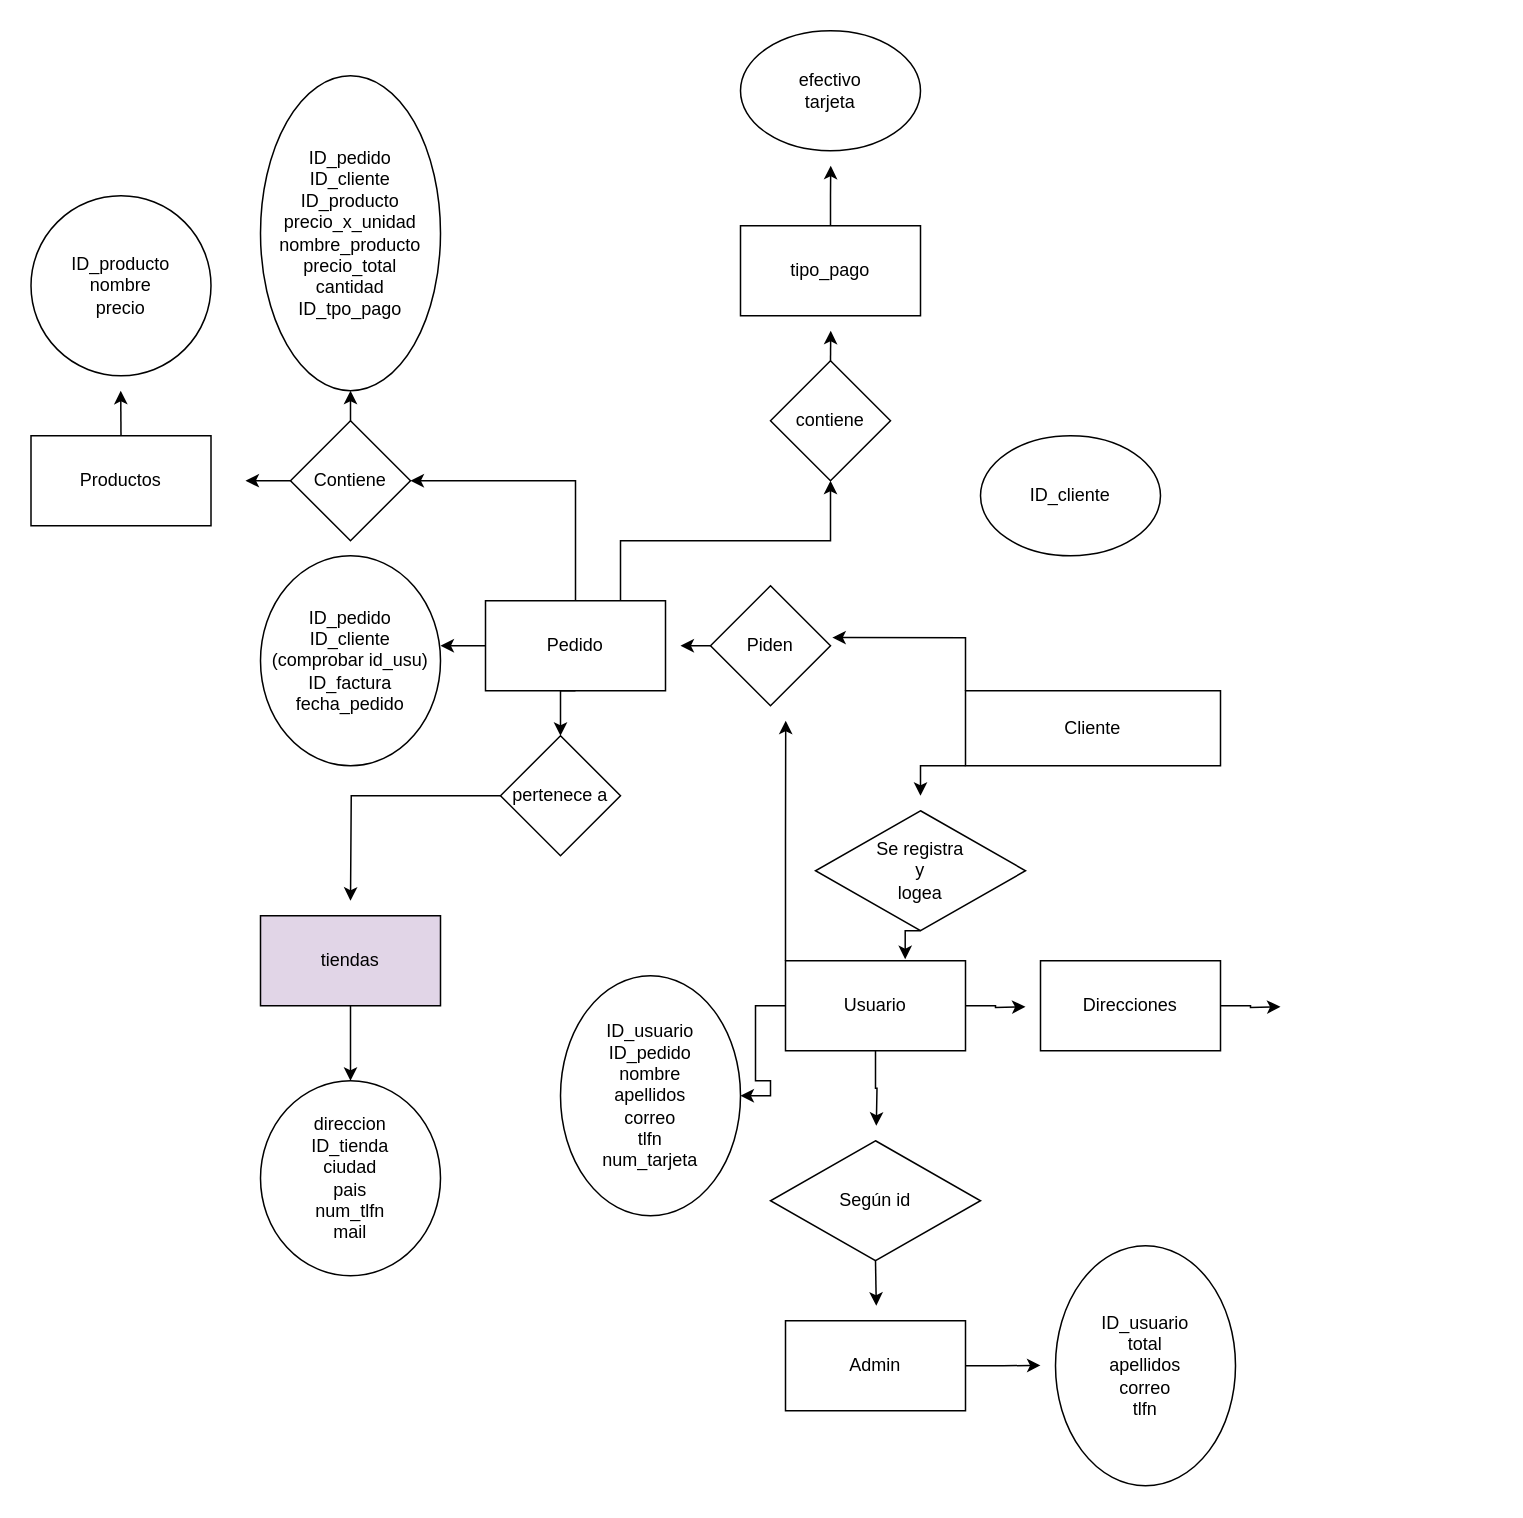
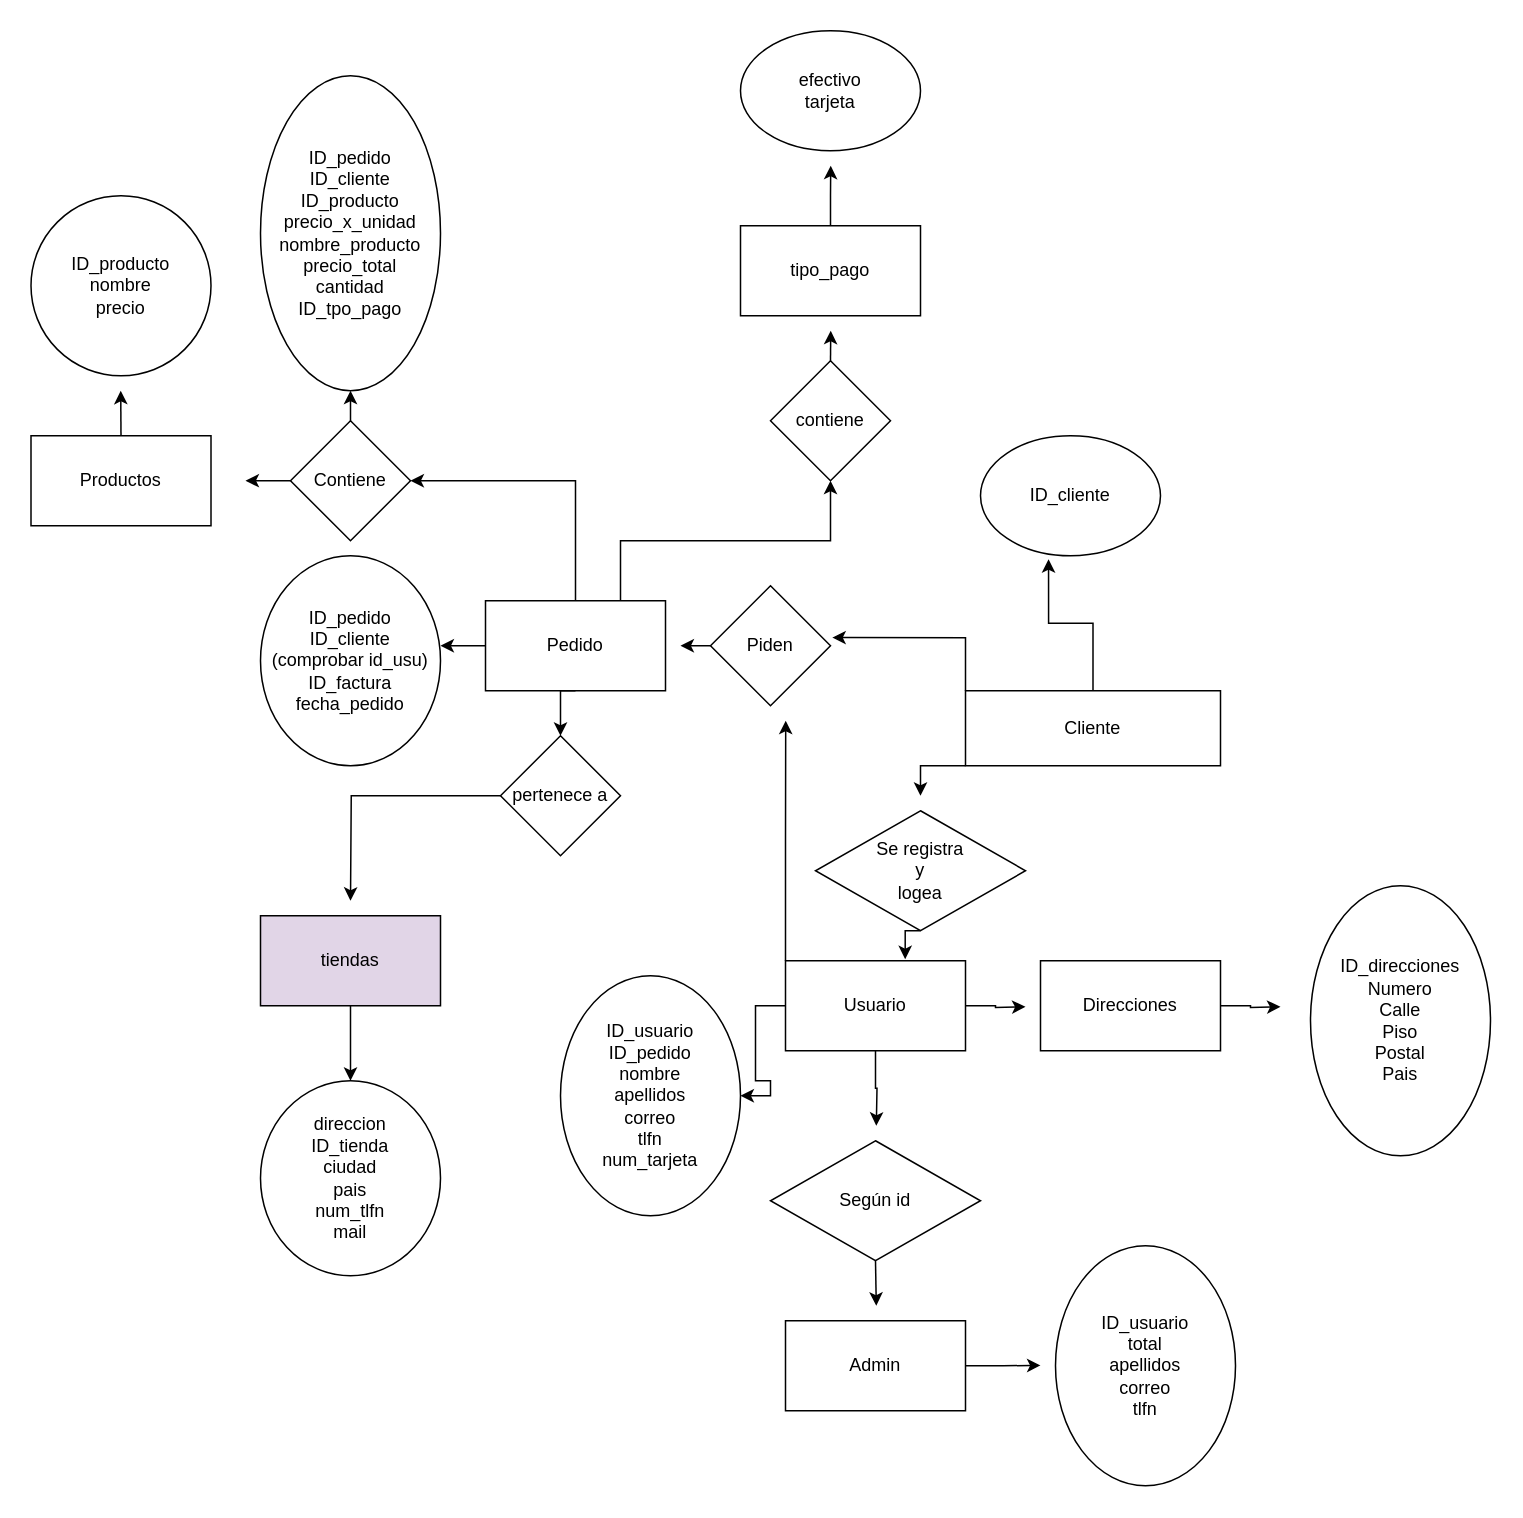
  <mxCell id="0" />
  <mxCell id="1" parent="0" />
  <mxCell id="2" style="edgeStyle=orthogonalEdgeStyle;rounded=0;orthogonalLoop=1;jettySize=auto;html=1;exitX=0;exitY=1;exitDx=0;exitDy=0;" parent="1" source="5" edge="1"><mxGeometry relative="1" as="geometry"><mxPoint x="613" y="530" as="targetPoint" /></mxGeometry></mxCell>
  <mxCell id="3" style="edgeStyle=orthogonalEdgeStyle;rounded=0;orthogonalLoop=1;jettySize=auto;html=1;exitX=0;exitY=0;exitDx=0;exitDy=0;entryX=1.015;entryY=0.432;entryDx=0;entryDy=0;entryPerimeter=0;" parent="1" source="5" target="15" edge="1"><mxGeometry relative="1" as="geometry" /></mxCell>
+ <mxCell id="4" style="edgeStyle=orthogonalEdgeStyle;rounded=0;orthogonalLoop=1;jettySize=auto;html=1;exitX=0.5;exitY=0;exitDx=0;exitDy=0;entryX=0.378;entryY=1.029;entryDx=0;entryDy=0;entryPerimeter=0;" parent="1" source="5" target="22" edge="1"><mxGeometry relative="1" as="geometry" /></mxCell>
  <mxCell id="5" value="Cliente" style="rounded=0;whiteSpace=wrap;html=1;" parent="1" vertex="1"><mxGeometry x="643" y="460" width="170" height="50" as="geometry" /></mxCell>
  <mxCell id="6" style="edgeStyle=orthogonalEdgeStyle;rounded=0;orthogonalLoop=1;jettySize=auto;html=1;exitX=0.5;exitY=1;exitDx=0;exitDy=0;entryX=0.665;entryY=-0.017;entryDx=0;entryDy=0;entryPerimeter=0;" parent="1" source="7" target="12" edge="1"><mxGeometry relative="1" as="geometry" /></mxCell>
  <mxCell id="7" value="Se registra&lt;br&gt;y&lt;br&gt;logea" style="rhombus;whiteSpace=wrap;html=1;" parent="1" vertex="1"><mxGeometry x="543" y="540" width="140" height="80" as="geometry" /></mxCell>
  <mxCell id="8" style="edgeStyle=orthogonalEdgeStyle;rounded=0;orthogonalLoop=1;jettySize=auto;html=1;exitX=0;exitY=0.5;exitDx=0;exitDy=0;" parent="1" source="12" target="13" edge="1"><mxGeometry relative="1" as="geometry" /></mxCell>
  <mxCell id="9" style="edgeStyle=orthogonalEdgeStyle;rounded=0;orthogonalLoop=1;jettySize=auto;html=1;exitX=0;exitY=0;exitDx=0;exitDy=0;" parent="1" source="12" edge="1"><mxGeometry relative="1" as="geometry"><mxPoint x="523.143" y="480" as="targetPoint" /></mxGeometry></mxCell>
  <mxCell id="10" style="edgeStyle=orthogonalEdgeStyle;rounded=0;orthogonalLoop=1;jettySize=auto;html=1;exitX=0.5;exitY=1;exitDx=0;exitDy=0;" parent="1" source="12" edge="1"><mxGeometry relative="1" as="geometry"><mxPoint x="583.538" y="750" as="targetPoint" /></mxGeometry></mxCell>
  <mxCell id="11" style="edgeStyle=orthogonalEdgeStyle;rounded=0;orthogonalLoop=1;jettySize=auto;html=1;exitX=1;exitY=0.5;exitDx=0;exitDy=0;" edge="1" parent="1" source="12"><mxGeometry relative="1" as="geometry"><mxPoint x="683" y="670.667" as="targetPoint" /></mxGeometry></mxCell>
  <mxCell id="12" value="Usuario" style="rounded=0;whiteSpace=wrap;html=1;" parent="1" vertex="1"><mxGeometry x="523" y="640" width="120" height="60" as="geometry" /></mxCell>
  <mxCell id="13" value="ID_usuario&lt;br&gt;ID_pedido&lt;br&gt;nombre&lt;br&gt;apellidos&lt;br&gt;correo&lt;br&gt;tlfn&lt;br&gt;num_tarjeta" style="ellipse;whiteSpace=wrap;html=1;" parent="1" vertex="1"><mxGeometry x="373" y="650" width="120" height="160" as="geometry" /></mxCell>
  <mxCell id="14" style="edgeStyle=orthogonalEdgeStyle;rounded=0;orthogonalLoop=1;jettySize=auto;html=1;exitX=0;exitY=0.5;exitDx=0;exitDy=0;" parent="1" source="15" edge="1"><mxGeometry relative="1" as="geometry"><mxPoint x="453" y="429.905" as="targetPoint" /></mxGeometry></mxCell>
  <mxCell id="15" value="Piden" style="rhombus;whiteSpace=wrap;html=1;" parent="1" vertex="1"><mxGeometry x="473" y="390" width="80" height="80" as="geometry" /></mxCell>
  <mxCell id="16" style="edgeStyle=orthogonalEdgeStyle;rounded=0;orthogonalLoop=1;jettySize=auto;html=1;exitX=0.5;exitY=0;exitDx=0;exitDy=0;entryX=1;entryY=0.5;entryDx=0;entryDy=0;" parent="1" source="20" target="24" edge="1"><mxGeometry relative="1" as="geometry" /></mxCell>
  <mxCell id="17" style="edgeStyle=orthogonalEdgeStyle;rounded=0;orthogonalLoop=1;jettySize=auto;html=1;exitX=0.5;exitY=1;exitDx=0;exitDy=0;entryX=0.5;entryY=0;entryDx=0;entryDy=0;" parent="1" source="20" target="36" edge="1"><mxGeometry relative="1" as="geometry" /></mxCell>
  <mxCell id="18" style="edgeStyle=orthogonalEdgeStyle;rounded=0;orthogonalLoop=1;jettySize=auto;html=1;exitX=0;exitY=0.5;exitDx=0;exitDy=0;" parent="1" source="20" edge="1"><mxGeometry relative="1" as="geometry"><mxPoint x="293" y="430.667" as="targetPoint" /></mxGeometry></mxCell>
  <mxCell id="19" style="edgeStyle=orthogonalEdgeStyle;rounded=0;orthogonalLoop=1;jettySize=auto;html=1;exitX=0.75;exitY=0;exitDx=0;exitDy=0;entryX=0.5;entryY=1;entryDx=0;entryDy=0;" parent="1" source="20" target="31" edge="1"><mxGeometry relative="1" as="geometry" /></mxCell>
  <mxCell id="20" value="Pedido" style="rounded=0;whiteSpace=wrap;html=1;" parent="1" vertex="1"><mxGeometry x="323" y="400" width="120" height="60" as="geometry" /></mxCell>
  <mxCell id="21" value="ID_pedido&lt;br&gt;ID_cliente&lt;br&gt;(comprobar id_usu)&lt;br&gt;ID_factura&lt;br&gt;fecha_pedido" style="ellipse;whiteSpace=wrap;html=1;" parent="1" vertex="1"><mxGeometry x="173" y="370" width="120" height="140" as="geometry" /></mxCell>
  <mxCell id="22" value="ID_cliente" style="ellipse;whiteSpace=wrap;html=1;" parent="1" vertex="1"><mxGeometry x="653" y="290" width="120" height="80" as="geometry" /></mxCell>
  <mxCell id="23" style="edgeStyle=orthogonalEdgeStyle;rounded=0;orthogonalLoop=1;jettySize=auto;html=1;exitX=0.5;exitY=0;exitDx=0;exitDy=0;entryX=0.5;entryY=1;entryDx=0;entryDy=0;" parent="1" source="24" target="25" edge="1"><mxGeometry relative="1" as="geometry" /></mxCell>
  <mxCell id="24" value="Contiene" style="rhombus;whiteSpace=wrap;html=1;" parent="1" vertex="1"><mxGeometry x="193" y="280" width="80" height="80" as="geometry" /></mxCell>
  <mxCell id="25" value="ID_pedido&lt;br&gt;ID_cliente&lt;br&gt;ID_producto&lt;br&gt;precio_x_unidad&lt;br&gt;nombre_producto&lt;br&gt;precio_total&lt;br&gt;cantidad&lt;br&gt;ID_tpo_pago" style="ellipse;whiteSpace=wrap;html=1;" parent="1" vertex="1"><mxGeometry x="173" y="50" width="120" height="210" as="geometry" /></mxCell>
  <mxCell id="26" style="edgeStyle=orthogonalEdgeStyle;rounded=0;orthogonalLoop=1;jettySize=auto;html=1;exitX=0;exitY=0.5;exitDx=0;exitDy=0;" parent="1" edge="1"><mxGeometry relative="1" as="geometry"><mxPoint x="163" y="319.952" as="targetPoint" /><mxPoint x="193" y="320" as="sourcePoint" /></mxGeometry></mxCell>
  <mxCell id="27" style="edgeStyle=orthogonalEdgeStyle;rounded=0;orthogonalLoop=1;jettySize=auto;html=1;exitX=0.5;exitY=0;exitDx=0;exitDy=0;" parent="1" source="28" edge="1"><mxGeometry relative="1" as="geometry"><mxPoint x="79.81" y="260" as="targetPoint" /></mxGeometry></mxCell>
  <mxCell id="28" value="Productos" style="rounded=0;whiteSpace=wrap;html=1;" parent="1" vertex="1"><mxGeometry x="20" y="290" width="120" height="60" as="geometry" /></mxCell>
  <mxCell id="29" value="ID_producto&lt;br&gt;nombre&lt;br&gt;precio" style="ellipse;whiteSpace=wrap;html=1;" parent="1" vertex="1"><mxGeometry x="20" y="130" width="120" height="120" as="geometry" /></mxCell>
  <mxCell id="30" style="edgeStyle=orthogonalEdgeStyle;rounded=0;orthogonalLoop=1;jettySize=auto;html=1;exitX=0.5;exitY=0;exitDx=0;exitDy=0;" parent="1" source="31" edge="1"><mxGeometry relative="1" as="geometry"><mxPoint x="553.143" y="220" as="targetPoint" /></mxGeometry></mxCell>
  <mxCell id="31" value="contiene" style="rhombus;whiteSpace=wrap;html=1;" parent="1" vertex="1"><mxGeometry x="513" y="240" width="80" height="80" as="geometry" /></mxCell>
  <mxCell id="32" style="edgeStyle=orthogonalEdgeStyle;rounded=0;orthogonalLoop=1;jettySize=auto;html=1;exitX=0.5;exitY=0;exitDx=0;exitDy=0;" parent="1" source="33" edge="1"><mxGeometry relative="1" as="geometry"><mxPoint x="553.143" y="110" as="targetPoint" /></mxGeometry></mxCell>
  <mxCell id="33" value="tipo_pago" style="rounded=0;whiteSpace=wrap;html=1;" parent="1" vertex="1"><mxGeometry x="493" y="150" width="120" height="60" as="geometry" /></mxCell>
  <mxCell id="34" value="efectivo&lt;br&gt;tarjeta" style="ellipse;whiteSpace=wrap;html=1;" parent="1" vertex="1"><mxGeometry x="493" y="20" width="120" height="80" as="geometry" /></mxCell>
  <mxCell id="35" style="edgeStyle=orthogonalEdgeStyle;rounded=0;orthogonalLoop=1;jettySize=auto;html=1;exitX=0;exitY=0.5;exitDx=0;exitDy=0;" parent="1" source="36" edge="1"><mxGeometry relative="1" as="geometry"><mxPoint x="233" y="600" as="targetPoint" /></mxGeometry></mxCell>
  <mxCell id="36" value="pertenece a" style="rhombus;whiteSpace=wrap;html=1;" parent="1" vertex="1"><mxGeometry x="333" y="490" width="80" height="80" as="geometry" /></mxCell>
  <mxCell id="37" style="edgeStyle=orthogonalEdgeStyle;rounded=0;orthogonalLoop=1;jettySize=auto;html=1;exitX=0.5;exitY=1;exitDx=0;exitDy=0;entryX=0.5;entryY=0;entryDx=0;entryDy=0;" parent="1" source="38" target="39" edge="1"><mxGeometry relative="1" as="geometry" /></mxCell>
  <mxCell id="38" value="tiendas" style="rounded=0;whiteSpace=wrap;html=1;fillColor=#e1d5e7;" parent="1" vertex="1"><mxGeometry x="173" y="610" width="120" height="60" as="geometry" /></mxCell>
  <mxCell id="39" value="direccion&lt;br&gt;ID_tienda&lt;br&gt;ciudad&lt;br&gt;pais&lt;br&gt;num_tlfn&lt;br&gt;mail" style="ellipse;whiteSpace=wrap;html=1;" parent="1" vertex="1"><mxGeometry x="173" y="720" width="120" height="130" as="geometry" /></mxCell>
  <mxCell id="40" style="edgeStyle=orthogonalEdgeStyle;rounded=0;orthogonalLoop=1;jettySize=auto;html=1;exitX=0.5;exitY=1;exitDx=0;exitDy=0;" parent="1" source="41" edge="1"><mxGeometry relative="1" as="geometry"><mxPoint x="583.538" y="870" as="targetPoint" /></mxGeometry></mxCell>
  <mxCell id="41" value="Según id" style="rhombus;whiteSpace=wrap;html=1;" parent="1" vertex="1"><mxGeometry x="513" y="760" width="140" height="80" as="geometry" /></mxCell>
  <mxCell id="42" style="edgeStyle=orthogonalEdgeStyle;rounded=0;orthogonalLoop=1;jettySize=auto;html=1;exitX=1;exitY=0.5;exitDx=0;exitDy=0;" parent="1" source="43" edge="1"><mxGeometry relative="1" as="geometry"><mxPoint x="693" y="909.769" as="targetPoint" /></mxGeometry></mxCell>
  <mxCell id="43" value="Admin" style="rounded=0;whiteSpace=wrap;html=1;" parent="1" vertex="1"><mxGeometry x="523" y="880" width="120" height="60" as="geometry" /></mxCell>
  <mxCell id="44" value="ID_usuario&lt;br&gt;total&lt;br&gt;apellidos&lt;br&gt;correo&lt;br&gt;tlfn" style="ellipse;whiteSpace=wrap;html=1;" parent="1" vertex="1"><mxGeometry x="703" y="830" width="120" height="160" as="geometry" /></mxCell>
  <mxCell id="45" style="edgeStyle=orthogonalEdgeStyle;rounded=0;orthogonalLoop=1;jettySize=auto;html=1;exitX=1;exitY=0.5;exitDx=0;exitDy=0;" edge="1" parent="1" source="46"><mxGeometry relative="1" as="geometry"><mxPoint x="853" y="670.667" as="targetPoint" /></mxGeometry></mxCell>
  <mxCell id="46" value="Direcciones" style="rounded=0;whiteSpace=wrap;html=1;" vertex="1" parent="1"><mxGeometry x="693" y="640" width="120" height="60" as="geometry" /></mxCell>
+ <mxCell id="47" value="ID_direcciones&lt;br&gt;Numero&lt;br&gt;Calle&lt;br&gt;Piso&lt;br&gt;Postal&lt;br&gt;Pais" style="ellipse;whiteSpace=wrap;html=1;" vertex="1" parent="1"><mxGeometry x="873" y="590" width="120" height="180" as="geometry" /></mxCell>
